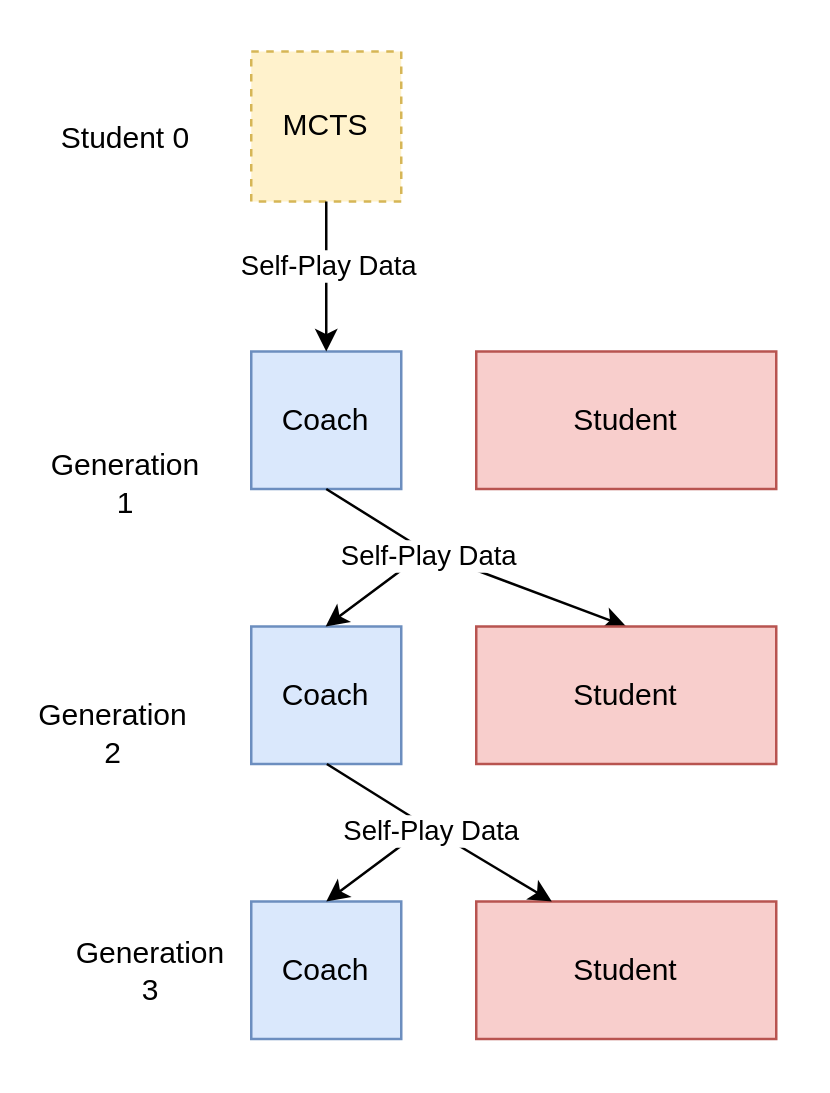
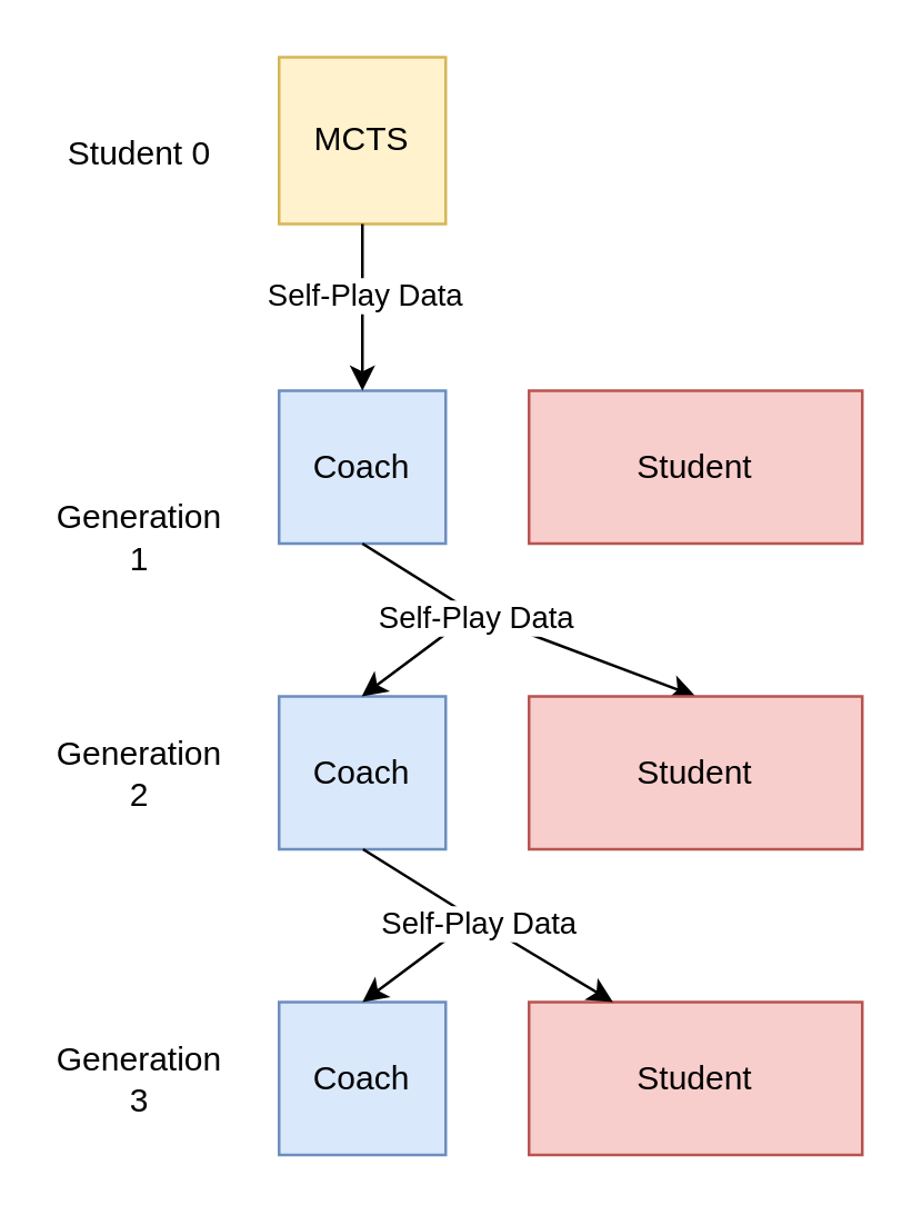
  <mxCell id="0" />
  <mxCell id="1" parent="0" />
  <mxCell id="2" value="" style="endArrow=classic;html=1;rounded=0;entryX=0.5;entryY=0;entryDx=0;entryDy=0;" edge="1" parent="1" target="12"><mxGeometry width="50" height="50" relative="1" as="geometry"><mxPoint x="170" y="220" as="sourcePoint" /><mxPoint x="270" y="230" as="targetPoint" /></mxGeometry></mxCell>
  <mxCell id="3" value="Generation 1" style="text;html=1;align=center;verticalAlign=middle;whiteSpace=wrap;rounded=0;" vertex="1" parent="1"><mxGeometry x="20" y="177.5" width="60" height="30" as="geometry" /></mxCell>
  <mxCell id="4" value="Coach" style="rounded=0;whiteSpace=wrap;html=1;fillColor=#dae8fc;strokeColor=#6c8ebf;" vertex="1" parent="1"><mxGeometry x="100" y="140" width="60" height="55" as="geometry" /></mxCell>
  <mxCell id="5" value="Student" style="rounded=0;whiteSpace=wrap;html=1;fillColor=#f8cecc;strokeColor=#b85450;" vertex="1" parent="1"><mxGeometry x="190" y="140" width="120" height="55" as="geometry" /></mxCell>
- <mxCell id="6" value="MCTS" style="rounded=0;whiteSpace=wrap;html=1;fillColor=#fff2cc;strokeColor=#d6b656;dashed=1;" vertex="1" parent="1"><mxGeometry x="100" y="20" width="60" height="60" as="geometry" /></mxCell>
+ <mxCell id="6" value="MCTS" style="rounded=0;whiteSpace=wrap;html=1;fillColor=#fff2cc;strokeColor=#d6b656;" vertex="1" parent="1"><mxGeometry x="100" y="20" width="60" height="60" as="geometry" /></mxCell>
  <mxCell id="7" value="" style="endArrow=classic;html=1;rounded=0;entryX=0.5;entryY=0;entryDx=0;entryDy=0;" edge="1" parent="1" source="6" target="4"><mxGeometry width="50" height="50" relative="1" as="geometry"><mxPoint x="160" y="130" as="sourcePoint" /><mxPoint x="210" y="80" as="targetPoint" /></mxGeometry></mxCell>
  <mxCell id="8" value="Self-Play Data" style="edgeLabel;html=1;align=center;verticalAlign=middle;resizable=0;points=[];" vertex="1" connectable="0" parent="7"><mxGeometry x="-0.158" relative="1" as="geometry"><mxPoint as="offset" /></mxGeometry></mxCell>
- <mxCell id="9" value="&lt;div&gt;Generation 2&lt;br&gt;&lt;/div&gt;" style="text;html=1;align=center;verticalAlign=middle;whiteSpace=wrap;rounded=0;" vertex="1" parent="1"><mxGeometry x="15" y="277.5" width="60" height="30" as="geometry" /></mxCell>
- <mxCell id="10" value="&lt;div&gt;Generation 3&lt;br&gt;&lt;/div&gt;" style="text;html=1;align=center;verticalAlign=middle;whiteSpace=wrap;rounded=0;" vertex="1" parent="1"><mxGeometry x="30" y="372.5" width="60" height="30" as="geometry" /></mxCell>
+ <mxCell id="9" value="&lt;div&gt;Generation 2&lt;br&gt;&lt;/div&gt;" style="text;html=1;align=center;verticalAlign=middle;whiteSpace=wrap;rounded=0;" vertex="1" parent="1"><mxGeometry x="20" y="262.5" width="60" height="30" as="geometry" /></mxCell>
+ <mxCell id="10" value="&lt;div&gt;Generation 3&lt;br&gt;&lt;/div&gt;" style="text;html=1;align=center;verticalAlign=middle;whiteSpace=wrap;rounded=0;" vertex="1" parent="1"><mxGeometry x="20" y="372.5" width="60" height="30" as="geometry" /></mxCell>
  <mxCell id="11" value="Coach" style="rounded=0;whiteSpace=wrap;html=1;fillColor=#dae8fc;strokeColor=#6c8ebf;" vertex="1" parent="1"><mxGeometry x="100" y="250" width="60" height="55" as="geometry" /></mxCell>
  <mxCell id="12" value="Student" style="rounded=0;whiteSpace=wrap;html=1;fillColor=#f8cecc;strokeColor=#b85450;" vertex="1" parent="1"><mxGeometry x="190" y="250" width="120" height="55" as="geometry" /></mxCell>
  <mxCell id="13" value="Coach" style="rounded=0;whiteSpace=wrap;html=1;fillColor=#dae8fc;strokeColor=#6c8ebf;" vertex="1" parent="1"><mxGeometry x="100" y="360" width="60" height="55" as="geometry" /></mxCell>
  <mxCell id="14" value="Student" style="rounded=0;whiteSpace=wrap;html=1;fillColor=#f8cecc;strokeColor=#b85450;" vertex="1" parent="1"><mxGeometry x="190" y="360" width="120" height="55" as="geometry" /></mxCell>
  <mxCell id="15" value="" style="endArrow=classic;html=1;rounded=0;entryX=0.5;entryY=0;entryDx=0;entryDy=0;exitX=0.5;exitY=1;exitDx=0;exitDy=0;" edge="1" parent="1" source="4"><mxGeometry width="50" height="50" relative="1" as="geometry"><mxPoint x="129.76" y="190" as="sourcePoint" /><mxPoint x="129.76" y="250" as="targetPoint" /><Array as="points"><mxPoint x="170" y="220" /></Array></mxGeometry></mxCell>
  <mxCell id="16" value="Self-Play Data" style="edgeLabel;html=1;align=center;verticalAlign=middle;resizable=0;points=[];" vertex="1" connectable="0" parent="15"><mxGeometry x="-0.158" relative="1" as="geometry"><mxPoint x="6" y="5" as="offset" /></mxGeometry></mxCell>
  <mxCell id="17" value="" style="endArrow=classic;html=1;rounded=0;entryX=0.5;entryY=0;entryDx=0;entryDy=0;" edge="1" parent="1"><mxGeometry width="50" height="50" relative="1" as="geometry"><mxPoint x="170.24" y="330" as="sourcePoint" /><mxPoint x="220.24" y="360" as="targetPoint" /></mxGeometry></mxCell>
  <mxCell id="18" value="" style="endArrow=classic;html=1;rounded=0;entryX=0.5;entryY=0;entryDx=0;entryDy=0;exitX=0.5;exitY=1;exitDx=0;exitDy=0;" edge="1" parent="1"><mxGeometry width="50" height="50" relative="1" as="geometry"><mxPoint x="130.24" y="305" as="sourcePoint" /><mxPoint x="130" y="360" as="targetPoint" /><Array as="points"><mxPoint x="170.24" y="330" /></Array></mxGeometry></mxCell>
  <mxCell id="19" value="Self-Play Data" style="edgeLabel;html=1;align=center;verticalAlign=middle;resizable=0;points=[];" vertex="1" connectable="0" parent="18"><mxGeometry x="-0.158" relative="1" as="geometry"><mxPoint x="6" y="5" as="offset" /></mxGeometry></mxCell>
  <mxCell id="20" value="Student 0" style="text;html=1;align=center;verticalAlign=middle;whiteSpace=wrap;rounded=0;" vertex="1" parent="1"><mxGeometry x="20" y="40" width="60" height="30" as="geometry" /></mxCell>
